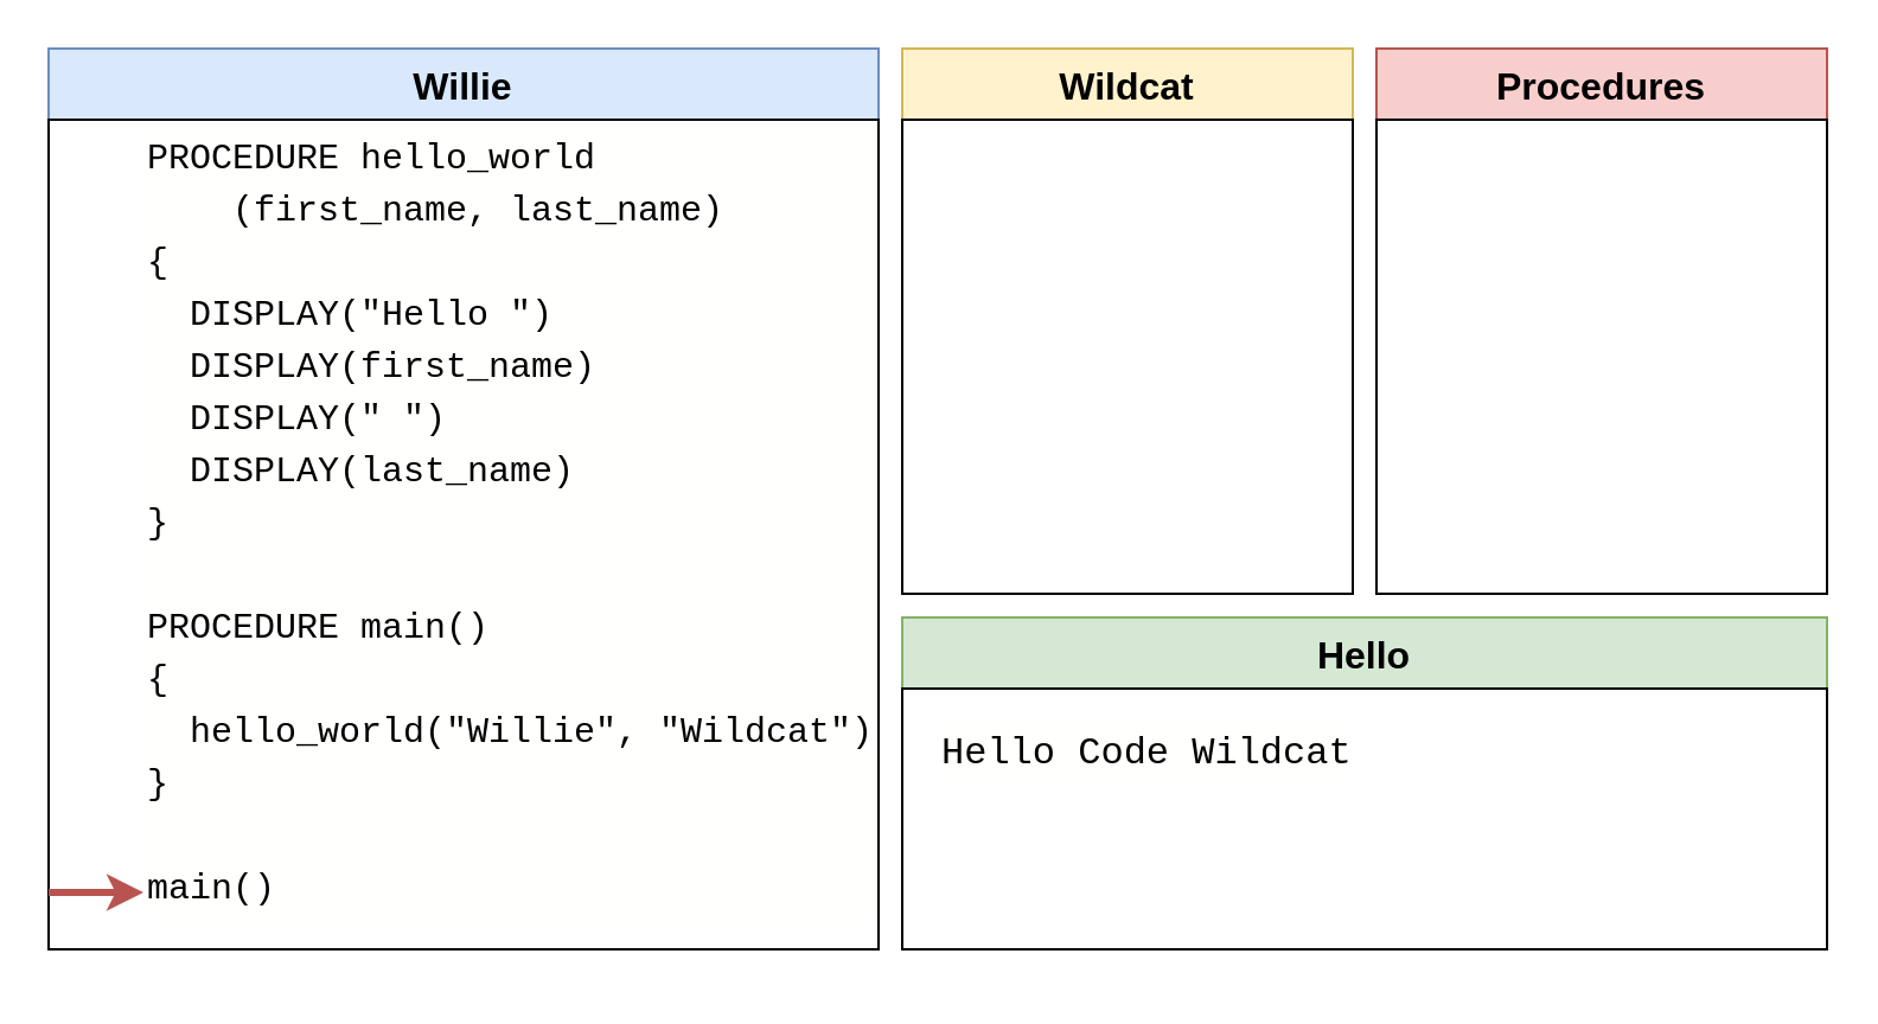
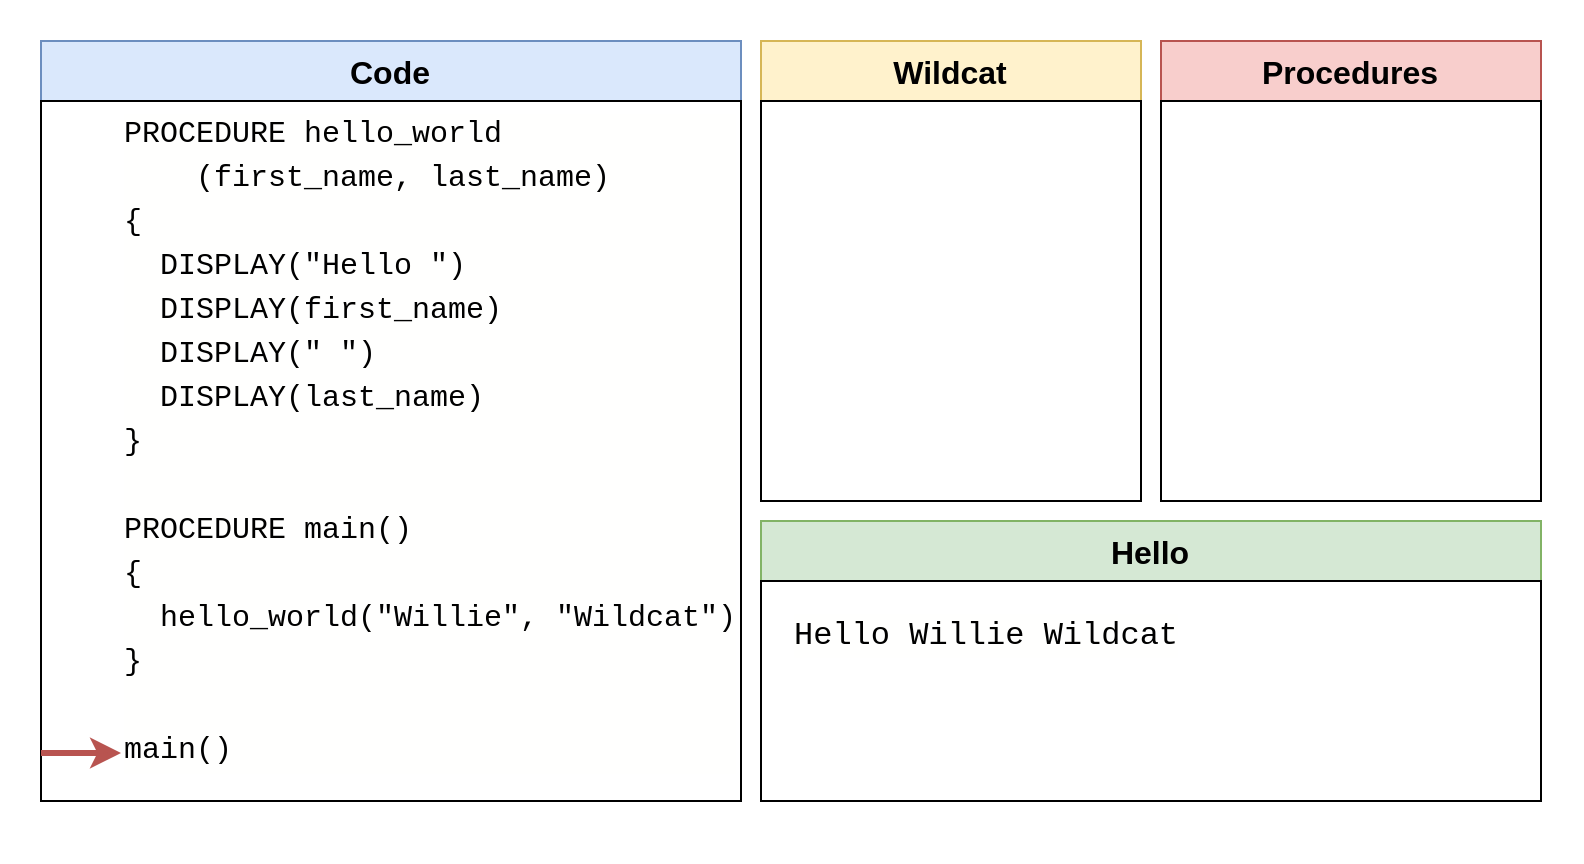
  <mxCell id="0" />
  <mxCell id="1" parent="0" />
- <mxCell id="2" value="Willie" style="swimlane;fillColor=#dae8fc;strokeColor=#6c8ebf;fontSize=16;align=center;startSize=30;" parent="1" vertex="1"><mxGeometry x="20" y="20" width="350" height="380" as="geometry"><mxRectangle x="50" y="100" width="70" height="23" as="alternateBounds" /></mxGeometry></mxCell>
+ <mxCell id="2" value="Code" style="swimlane;fillColor=#dae8fc;strokeColor=#6c8ebf;fontSize=16;align=center;startSize=30;" parent="1" vertex="1"><mxGeometry x="20" y="20" width="350" height="380" as="geometry"><mxRectangle x="50" y="100" width="70" height="23" as="alternateBounds" /></mxGeometry></mxCell>
  <mxCell id="3" value="" style="rounded=0;whiteSpace=wrap;html=1;fontFamily=Courier New;fontSize=16;align=left;" parent="2" vertex="1"><mxGeometry y="30" width="350" height="350" as="geometry" /></mxCell>
  <mxCell id="4" value="&lt;div style=&quot;background-color: rgb(255 , 255 , 254) ; font-family: &amp;#34;source code pro&amp;#34; , &amp;#34;monaco&amp;#34; , &amp;#34;menlo&amp;#34; , &amp;#34;consolas&amp;#34; , &amp;#34;courier new&amp;#34; , monospace , &amp;#34;consolas&amp;#34; , &amp;#34;courier new&amp;#34; , monospace ; font-weight: normal ; line-height: 22px&quot;&gt;&lt;div style=&quot;font-family: &amp;#34;source code pro&amp;#34; , &amp;#34;monaco&amp;#34; , &amp;#34;menlo&amp;#34; , &amp;#34;consolas&amp;#34; , &amp;#34;courier new&amp;#34; , monospace , &amp;#34;consolas&amp;#34; , &amp;#34;courier new&amp;#34; , monospace ; line-height: 22px&quot;&gt;&lt;div style=&quot;font-family: &amp;#34;source code pro&amp;#34; , &amp;#34;monaco&amp;#34; , &amp;#34;menlo&amp;#34; , &amp;#34;consolas&amp;#34; , &amp;#34;courier new&amp;#34; , monospace , &amp;#34;consolas&amp;#34; , &amp;#34;courier new&amp;#34; , monospace ; line-height: 22px&quot;&gt;&lt;div style=&quot;font-family: &amp;#34;source code pro&amp;#34; , &amp;#34;monaco&amp;#34; , &amp;#34;menlo&amp;#34; , &amp;#34;consolas&amp;#34; , &amp;#34;courier new&amp;#34; , monospace , &amp;#34;consolas&amp;#34; , &amp;#34;courier new&amp;#34; , monospace ; line-height: 22px&quot;&gt;&lt;div style=&quot;font-size: 15px&quot;&gt;&lt;div style=&quot;font-family: &amp;#34;source code pro&amp;#34; , &amp;#34;monaco&amp;#34; , &amp;#34;menlo&amp;#34; , &amp;#34;consolas&amp;#34; , &amp;#34;courier new&amp;#34; , monospace , &amp;#34;consolas&amp;#34; , &amp;#34;courier new&amp;#34; , monospace ; line-height: 22px ; white-space: pre&quot;&gt;&lt;div&gt;PROCEDURE hello_world&lt;/div&gt;&lt;div&gt;    (first_name, last_name)&lt;/div&gt;&lt;div&gt;{&lt;/div&gt;&lt;div&gt;&amp;nbsp; DISPLAY(&quot;Hello &quot;)&lt;/div&gt;&lt;div&gt;&amp;nbsp; DISPLAY(first_name)&lt;/div&gt;&lt;div&gt;&amp;nbsp; DISPLAY(&quot; &quot;)&lt;/div&gt;&lt;div&gt;&amp;nbsp; DISPLAY(last_name)&lt;/div&gt;&lt;div&gt;}&lt;/div&gt;&lt;br&gt;&lt;div&gt;PROCEDURE main()&lt;/div&gt;&lt;div&gt;{&lt;/div&gt;&lt;div&gt;&amp;nbsp; hello_world(&quot;Willie&quot;, &quot;Wildcat&quot;)&lt;/div&gt;&lt;div&gt;}&lt;/div&gt;&lt;br&gt;&lt;div&gt;main()&lt;/div&gt;&lt;/div&gt;&lt;/div&gt;&lt;/div&gt;&lt;/div&gt;&lt;/div&gt;&lt;/div&gt;" style="text;html=1;strokeColor=none;fillColor=none;align=left;verticalAlign=top;whiteSpace=wrap;rounded=0;fontFamily=Courier New;fontSize=16;fontStyle=1" parent="2" vertex="1"><mxGeometry x="40" y="30" width="310" height="350" as="geometry" /></mxCell>
  <mxCell id="5" value="" style="endArrow=classic;html=1;rounded=0;fontFamily=Courier New;fontSize=16;strokeWidth=3;fillColor=#f8cecc;strokeColor=#b85450;" parent="2" edge="1"><mxGeometry width="50" height="50" relative="1" as="geometry"><mxPoint y="356" as="sourcePoint" /><mxPoint x="40" y="356" as="targetPoint" /></mxGeometry></mxCell>
  <mxCell id="6" value="Wildcat" style="swimlane;fillColor=#fff2cc;strokeColor=#d6b656;fontSize=16;align=center;startSize=30;" parent="1" vertex="1"><mxGeometry x="380" y="20" width="190" height="230" as="geometry"><mxRectangle x="50" y="100" width="70" height="23" as="alternateBounds" /></mxGeometry></mxCell>
  <mxCell id="7" value="" style="rounded=0;whiteSpace=wrap;html=1;fontFamily=Courier New;fontSize=16;align=left;" parent="6" vertex="1"><mxGeometry y="30" width="190" height="200" as="geometry" /></mxCell>
  <mxCell id="8" value="&lt;div style=&quot;background-color: rgb(255 , 255 , 254) ; font-family: &amp;#34;source code pro&amp;#34; , &amp;#34;monaco&amp;#34; , &amp;#34;menlo&amp;#34; , &amp;#34;consolas&amp;#34; , &amp;#34;courier new&amp;#34; , monospace , &amp;#34;consolas&amp;#34; , &amp;#34;courier new&amp;#34; , monospace ; font-weight: normal ; line-height: 22px&quot;&gt;&lt;br&gt;&lt;/div&gt;&lt;div style=&quot;background-color: rgb(255 , 255 , 254) ; font-family: &amp;#34;source code pro&amp;#34; , &amp;#34;monaco&amp;#34; , &amp;#34;menlo&amp;#34; , &amp;#34;consolas&amp;#34; , &amp;#34;courier new&amp;#34; , monospace , &amp;#34;consolas&amp;#34; , &amp;#34;courier new&amp;#34; , monospace ; font-weight: normal ; line-height: 22px&quot;&gt;&lt;br&gt;&lt;/div&gt;" style="text;html=1;strokeColor=none;fillColor=none;align=left;verticalAlign=top;whiteSpace=wrap;rounded=0;fontFamily=Courier New;fontSize=16;fontStyle=1" parent="6" vertex="1"><mxGeometry x="25" y="40" width="140" height="110" as="geometry" /></mxCell>
  <mxCell id="9" value="Hello" style="swimlane;fillColor=#d5e8d4;strokeColor=#82b366;fontSize=16;align=center;startSize=30;" parent="1" vertex="1"><mxGeometry x="380" y="260" width="390" height="140" as="geometry"><mxRectangle x="50" y="100" width="70" height="23" as="alternateBounds" /></mxGeometry></mxCell>
  <mxCell id="10" value="" style="rounded=0;whiteSpace=wrap;html=1;fontFamily=Courier New;fontSize=16;align=left;" parent="9" vertex="1"><mxGeometry y="30" width="390" height="110" as="geometry" /></mxCell>
- <mxCell id="11" value="&lt;div style=&quot;background-color: rgb(255 , 255 , 254) ; font-family: &amp;#34;source code pro&amp;#34; , &amp;#34;monaco&amp;#34; , &amp;#34;menlo&amp;#34; , &amp;#34;consolas&amp;#34; , &amp;#34;courier new&amp;#34; , monospace , &amp;#34;consolas&amp;#34; , &amp;#34;courier new&amp;#34; , monospace ; font-weight: normal ; line-height: 22px&quot;&gt;Hello&amp;nbsp;Code&amp;nbsp;Wildcat&lt;/div&gt;" style="text;html=1;strokeColor=none;fillColor=none;align=left;verticalAlign=top;whiteSpace=wrap;rounded=0;fontFamily=Courier New;fontSize=16;fontStyle=1" parent="9" vertex="1"><mxGeometry x="15" y="40" width="365" height="110" as="geometry" /></mxCell>
+ <mxCell id="11" value="&lt;div style=&quot;background-color: rgb(255 , 255 , 254) ; font-family: &amp;#34;source code pro&amp;#34; , &amp;#34;monaco&amp;#34; , &amp;#34;menlo&amp;#34; , &amp;#34;consolas&amp;#34; , &amp;#34;courier new&amp;#34; , monospace , &amp;#34;consolas&amp;#34; , &amp;#34;courier new&amp;#34; , monospace ; font-weight: normal ; line-height: 22px&quot;&gt;Hello&amp;nbsp;Willie&amp;nbsp;Wildcat&lt;/div&gt;" style="text;html=1;strokeColor=none;fillColor=none;align=left;verticalAlign=top;whiteSpace=wrap;rounded=0;fontFamily=Courier New;fontSize=16;fontStyle=1" parent="9" vertex="1"><mxGeometry x="15" y="40" width="365" height="110" as="geometry" /></mxCell>
  <mxCell id="12" value="Procedures" style="swimlane;fillColor=#f8cecc;strokeColor=#b85450;fontSize=16;align=center;startSize=30;" vertex="1" parent="1"><mxGeometry x="580" y="20" width="190" height="230" as="geometry"><mxRectangle x="50" y="100" width="70" height="23" as="alternateBounds" /></mxGeometry></mxCell>
  <mxCell id="13" value="" style="rounded=0;whiteSpace=wrap;html=1;fontFamily=Courier New;fontSize=16;align=left;" vertex="1" parent="12"><mxGeometry y="30" width="190" height="200" as="geometry" /></mxCell>
